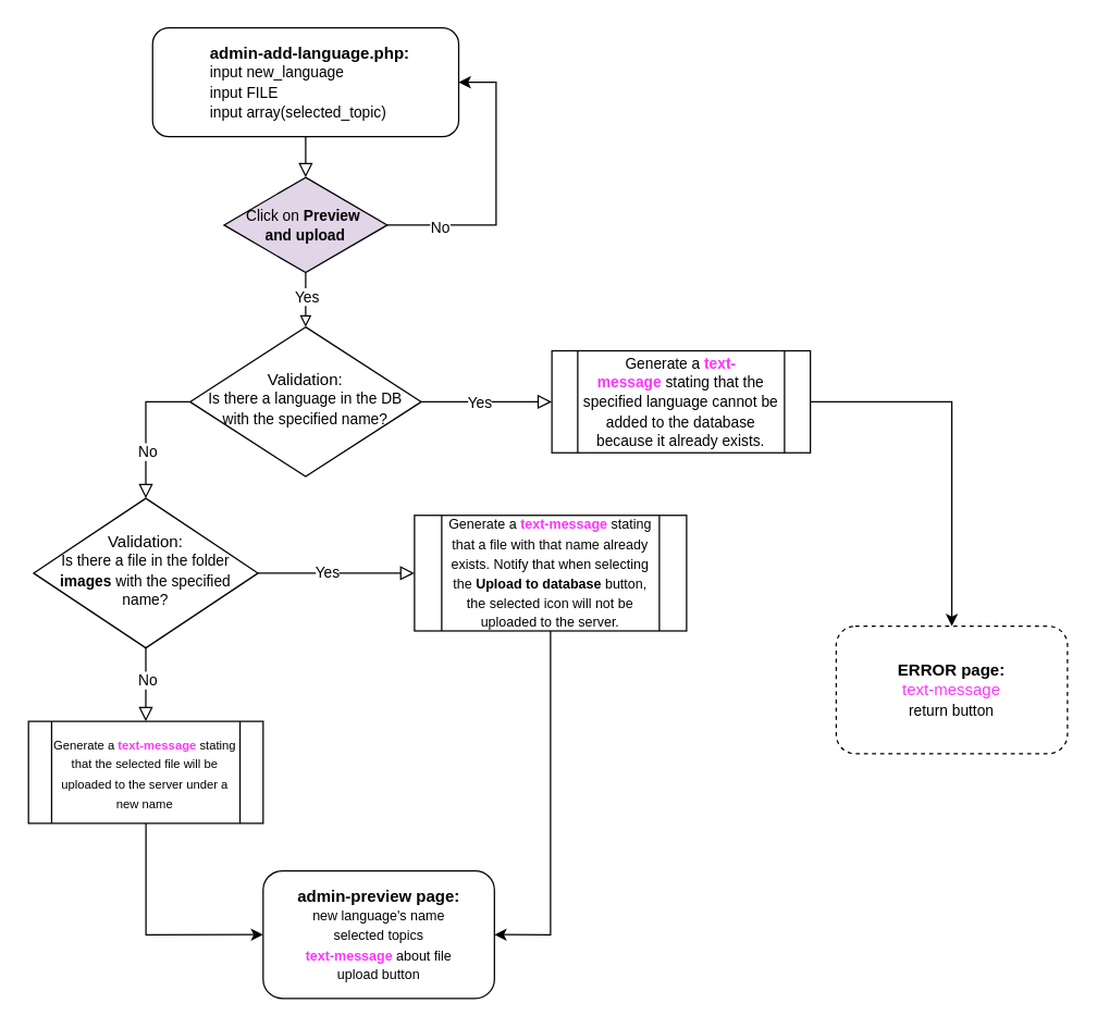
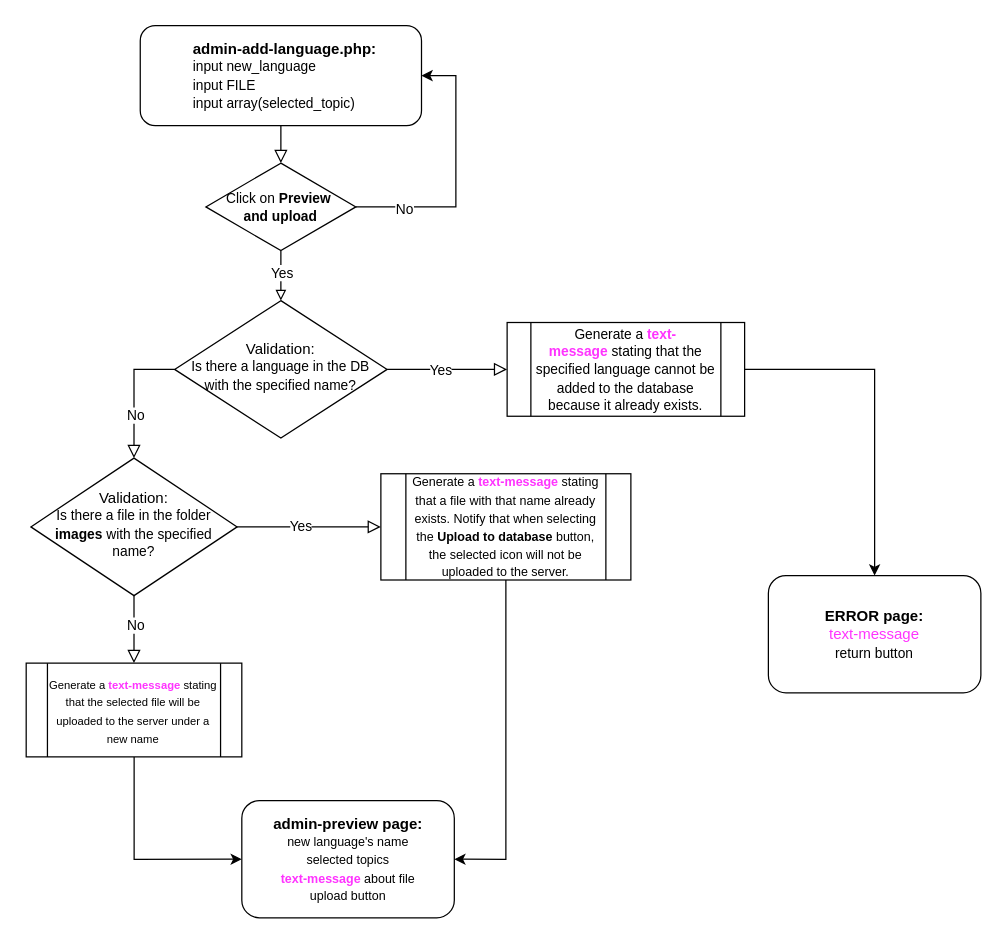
  <mxCell id="0" />
  <mxCell id="1" parent="0" />
  <mxCell id="2" value="" style="rounded=0;html=1;jettySize=auto;orthogonalLoop=1;fontSize=11;endArrow=block;endFill=0;endSize=8;strokeWidth=1;shadow=0;labelBackgroundColor=none;edgeStyle=orthogonalEdgeStyle;entryX=0.5;entryY=0;entryDx=0;entryDy=0;" parent="1" source="3" target="21" edge="1"><mxGeometry relative="1" as="geometry"><mxPoint x="224" y="140" as="targetPoint" /></mxGeometry></mxCell>
  <mxCell id="3" value="&lt;blockquote style=&quot;margin: 0 0 0 40px; border: none; padding: 0px;&quot;&gt;&lt;div&gt;&lt;b&gt;admin-add-language.php:&lt;/b&gt;&lt;/div&gt;&lt;/blockquote&gt;&lt;blockquote style=&quot;margin: 0 0 0 40px; border: none; padding: 0px;&quot;&gt;&lt;font style=&quot;font-size: 11px;&quot;&gt;input new_language&lt;/font&gt;&lt;div&gt;&lt;font style=&quot;font-size: 11px;&quot;&gt;input FILE&lt;/font&gt;&lt;/div&gt;&lt;div&gt;&lt;font style=&quot;font-size: 11px;&quot;&gt;input array(selected_topic)&lt;/font&gt;&lt;/div&gt;&lt;/blockquote&gt;" style="rounded=1;whiteSpace=wrap;html=1;fontSize=12;glass=0;strokeWidth=1;shadow=0;align=left;" parent="1" vertex="1"><mxGeometry x="111.5" y="20" width="225" height="80" as="geometry" /></mxCell>
  <mxCell id="4" value="" style="rounded=0;html=1;jettySize=auto;orthogonalLoop=1;fontSize=11;endArrow=block;endFill=0;endSize=8;strokeWidth=1;shadow=0;labelBackgroundColor=none;edgeStyle=orthogonalEdgeStyle;exitX=0;exitY=0.5;exitDx=0;exitDy=0;" parent="1" source="8" target="14" edge="1"><mxGeometry y="20" relative="1" as="geometry"><mxPoint as="offset" /></mxGeometry></mxCell>
  <mxCell id="5" value="No" style="edgeLabel;html=1;align=center;verticalAlign=middle;resizable=0;points=[];" parent="4" vertex="1" connectable="0"><mxGeometry x="-0.363" y="1" relative="1" as="geometry"><mxPoint y="36" as="offset" /></mxGeometry></mxCell>
  <mxCell id="6" value="" style="edgeStyle=orthogonalEdgeStyle;rounded=0;html=1;jettySize=auto;orthogonalLoop=1;fontSize=11;endArrow=block;endFill=0;endSize=8;strokeWidth=1;shadow=0;labelBackgroundColor=none;entryX=0;entryY=0.5;entryDx=0;entryDy=0;" parent="1" source="8" target="16" edge="1"><mxGeometry y="10" relative="1" as="geometry"><mxPoint as="offset" /><mxPoint x="354" y="250" as="targetPoint" /></mxGeometry></mxCell>
  <mxCell id="7" value="Yes" style="edgeLabel;html=1;align=center;verticalAlign=middle;resizable=0;points=[];" parent="6" vertex="1" connectable="0"><mxGeometry x="-0.117" y="-1" relative="1" as="geometry"><mxPoint y="-1" as="offset" /></mxGeometry></mxCell>
  <mxCell id="8" value="Validation:&lt;div&gt;&lt;font style=&quot;font-size: 11px;&quot;&gt;Is there a language in the DB with the specified name?&lt;/font&gt;&lt;/div&gt;" style="rhombus;whiteSpace=wrap;html=1;shadow=0;fontFamily=Helvetica;fontSize=12;align=center;strokeWidth=1;spacing=6;spacingTop=-4;" parent="1" vertex="1"><mxGeometry x="139" y="240" width="170" height="110" as="geometry" /></mxCell>
- <mxCell id="9" value="&lt;font&gt;&lt;b style=&quot;&quot;&gt;ERROR page:&lt;/b&gt;&lt;/font&gt;&lt;div&gt;&lt;font style=&quot;color: rgb(255, 51, 255);&quot;&gt;text-message&lt;br&gt;&lt;/font&gt;&lt;div&gt;&lt;span style=&quot;font-size: 11px;&quot;&gt;return button&lt;/span&gt;&lt;/div&gt;&lt;/div&gt;" style="rounded=1;whiteSpace=wrap;html=1;fontSize=12;glass=0;strokeWidth=1;shadow=0;dashed=1;" parent="1" vertex="1"><mxGeometry x="614" y="460" width="170" height="93.75" as="geometry" /></mxCell>
+ <mxCell id="9" value="&lt;font&gt;&lt;b style=&quot;&quot;&gt;ERROR page:&lt;/b&gt;&lt;/font&gt;&lt;div&gt;&lt;font style=&quot;color: rgb(255, 51, 255);&quot;&gt;text-message&lt;br&gt;&lt;/font&gt;&lt;div&gt;&lt;span style=&quot;font-size: 11px;&quot;&gt;return button&lt;/span&gt;&lt;/div&gt;&lt;/div&gt;" style="rounded=1;whiteSpace=wrap;html=1;fontSize=12;glass=0;strokeWidth=1;shadow=0;" parent="1" vertex="1"><mxGeometry x="614" y="460" width="170" height="93.75" as="geometry" /></mxCell>
  <mxCell id="10" value="" style="rounded=0;html=1;jettySize=auto;orthogonalLoop=1;fontSize=11;endArrow=block;endFill=0;endSize=8;strokeWidth=1;shadow=0;labelBackgroundColor=none;edgeStyle=orthogonalEdgeStyle;entryX=0.5;entryY=0;entryDx=0;entryDy=0;" parent="1" source="14" target="23" edge="1"><mxGeometry x="0.333" y="20" relative="1" as="geometry"><mxPoint as="offset" /><mxPoint x="106.5" y="540" as="targetPoint" /></mxGeometry></mxCell>
  <mxCell id="11" value="No" style="edgeLabel;html=1;align=center;verticalAlign=middle;resizable=0;points=[];" parent="10" vertex="1" connectable="0"><mxGeometry x="-0.148" y="1" relative="1" as="geometry"><mxPoint as="offset" /></mxGeometry></mxCell>
  <mxCell id="12" value="" style="edgeStyle=orthogonalEdgeStyle;rounded=0;html=1;jettySize=auto;orthogonalLoop=1;fontSize=11;endArrow=block;endFill=0;endSize=8;strokeWidth=1;shadow=0;labelBackgroundColor=none;entryX=0;entryY=0.5;entryDx=0;entryDy=0;" parent="1" source="14" target="26" edge="1"><mxGeometry y="10" relative="1" as="geometry"><mxPoint as="offset" /><mxPoint x="298" y="421" as="targetPoint" /></mxGeometry></mxCell>
  <mxCell id="13" value="Yes" style="edgeLabel;html=1;align=center;verticalAlign=middle;resizable=0;points=[];" parent="12" vertex="1" connectable="0"><mxGeometry x="-0.137" y="1" relative="1" as="geometry"><mxPoint as="offset" /></mxGeometry></mxCell>
  <mxCell id="14" value="Validation:&lt;div&gt;&lt;font style=&quot;font-size: 11px;&quot;&gt;Is there a file in the folder &lt;b&gt;images &lt;/b&gt;with the specified name?&lt;/font&gt;&lt;/div&gt;" style="rhombus;whiteSpace=wrap;html=1;shadow=0;fontFamily=Helvetica;fontSize=12;align=center;strokeWidth=1;spacing=6;spacingTop=-4;" parent="1" vertex="1"><mxGeometry x="24" y="366" width="165" height="110" as="geometry" /></mxCell>
  <mxCell id="15" style="edgeStyle=orthogonalEdgeStyle;rounded=0;orthogonalLoop=1;jettySize=auto;html=1;entryX=0.5;entryY=0;entryDx=0;entryDy=0;" parent="1" source="16" target="9" edge="1"><mxGeometry relative="1" as="geometry" /></mxCell>
  <mxCell id="16" value="&lt;span style=&quot;font-size: 11px;&quot;&gt;Generate a &lt;b&gt;&lt;font style=&quot;color: rgb(255, 51, 255);&quot;&gt;text-&lt;/font&gt;&lt;/b&gt;&lt;/span&gt;&lt;b style=&quot;font-size: 11px;&quot;&gt;&lt;font style=&quot;color: rgb(255, 51, 255);&quot;&gt;message&lt;/font&gt;&amp;nbsp;&lt;/b&gt;&lt;span style=&quot;font-size: 11px;&quot;&gt;stating that the specified language cannot be added to the database because it already exists.&lt;/span&gt;" style="shape=process;whiteSpace=wrap;html=1;backgroundOutline=1;" parent="1" vertex="1"><mxGeometry x="405" y="257.5" width="190" height="75" as="geometry" /></mxCell>
  <mxCell id="17" style="edgeStyle=orthogonalEdgeStyle;rounded=0;orthogonalLoop=1;jettySize=auto;html=1;entryX=0.5;entryY=0;entryDx=0;entryDy=0;endArrow=block;endFill=0;" parent="1" source="21" target="8" edge="1"><mxGeometry relative="1" as="geometry" /></mxCell>
  <mxCell id="18" value="Yes" style="edgeLabel;html=1;align=center;verticalAlign=middle;resizable=0;points=[];" parent="17" vertex="1" connectable="0"><mxGeometry x="0.249" relative="1" as="geometry"><mxPoint y="-8" as="offset" /></mxGeometry></mxCell>
  <mxCell id="19" style="edgeStyle=orthogonalEdgeStyle;rounded=0;orthogonalLoop=1;jettySize=auto;html=1;entryX=1;entryY=0.5;entryDx=0;entryDy=0;exitX=1;exitY=0.5;exitDx=0;exitDy=0;" parent="1" source="21" target="3" edge="1"><mxGeometry relative="1" as="geometry"><Array as="points"><mxPoint x="364" y="165" /><mxPoint x="364" y="60" /></Array></mxGeometry></mxCell>
  <mxCell id="20" value="No" style="edgeLabel;html=1;align=center;verticalAlign=middle;resizable=0;points=[];" parent="19" vertex="1" connectable="0"><mxGeometry x="-0.638" y="-1" relative="1" as="geometry"><mxPoint as="offset" /></mxGeometry></mxCell>
- <mxCell id="21" value="&lt;font style=&quot;font-size: 11px;&quot;&gt;Click on&amp;nbsp;&lt;/font&gt;&lt;span style=&quot;font-size: 11px; background-color: transparent; color: light-dark(rgb(0, 0, 0), rgb(255, 255, 255));&quot;&gt;&lt;b&gt;Preview&amp;nbsp;&lt;/b&gt;&lt;/span&gt;&lt;div&gt;&lt;span style=&quot;font-size: 11px; background-color: transparent; color: light-dark(rgb(0, 0, 0), rgb(255, 255, 255));&quot;&gt;&lt;b&gt;and upload&lt;/b&gt;&lt;/span&gt;&lt;/div&gt;" style="rhombus;whiteSpace=wrap;html=1;fillColor=#e1d5e7;" parent="1" vertex="1"><mxGeometry x="164" y="130" width="120" height="70" as="geometry" /></mxCell>
+ <mxCell id="21" value="&lt;font style=&quot;font-size: 11px;&quot;&gt;Click on&amp;nbsp;&lt;/font&gt;&lt;span style=&quot;font-size: 11px; background-color: transparent; color: light-dark(rgb(0, 0, 0), rgb(255, 255, 255));&quot;&gt;&lt;b&gt;Preview&amp;nbsp;&lt;/b&gt;&lt;/span&gt;&lt;div&gt;&lt;span style=&quot;font-size: 11px; background-color: transparent; color: light-dark(rgb(0, 0, 0), rgb(255, 255, 255));&quot;&gt;&lt;b&gt;and upload&lt;/b&gt;&lt;/span&gt;&lt;/div&gt;" style="rhombus;whiteSpace=wrap;html=1;" parent="1" vertex="1"><mxGeometry x="164" y="130" width="120" height="70" as="geometry" /></mxCell>
  <mxCell id="22" style="edgeStyle=orthogonalEdgeStyle;rounded=0;orthogonalLoop=1;jettySize=auto;html=1;entryX=0;entryY=0.5;entryDx=0;entryDy=0;" parent="1" source="23" target="24" edge="1"><mxGeometry relative="1" as="geometry" /></mxCell>
  <mxCell id="23" value="&lt;div&gt;&lt;font style=&quot;font-size: 9px;&quot;&gt;Generate a &lt;b style=&quot;&quot;&gt;&lt;font style=&quot;color: rgb(255, 51, 255);&quot;&gt;text-message&lt;/font&gt;&lt;/b&gt; stating that the selected file will be uploaded to the server under a new name&lt;/font&gt;&lt;/div&gt;" style="shape=process;whiteSpace=wrap;html=1;backgroundOutline=1;" parent="1" vertex="1"><mxGeometry x="20.25" y="530" width="172.5" height="75" as="geometry" /></mxCell>
  <mxCell id="24" value="&lt;font&gt;&lt;b style=&quot;&quot;&gt;admin-preview page:&lt;/b&gt;&lt;/font&gt;&lt;div&gt;&lt;font style=&quot;font-size: 10px;&quot;&gt;new language's name&lt;/font&gt;&lt;/div&gt;&lt;div&gt;&lt;font style=&quot;font-size: 10px;&quot;&gt;selected topics&lt;/font&gt;&lt;/div&gt;&lt;div&gt;&lt;font style=&quot;font-size: 10px;&quot;&gt;&lt;b&gt;&lt;font style=&quot;color: rgb(255, 51, 255);&quot;&gt;text-message&lt;/font&gt;&lt;/b&gt; about file&lt;br&gt;&lt;/font&gt;&lt;div&gt;&lt;font style=&quot;font-size: 10px;&quot;&gt;upload button&lt;/font&gt;&lt;/div&gt;&lt;/div&gt;" style="rounded=1;whiteSpace=wrap;html=1;fontSize=12;glass=0;strokeWidth=1;shadow=0;" parent="1" vertex="1"><mxGeometry x="192.75" y="640" width="170" height="93.75" as="geometry" /></mxCell>
  <mxCell id="25" style="edgeStyle=orthogonalEdgeStyle;rounded=0;orthogonalLoop=1;jettySize=auto;html=1;entryX=1;entryY=0.5;entryDx=0;entryDy=0;" parent="1" source="26" target="24" edge="1"><mxGeometry relative="1" as="geometry" /></mxCell>
  <mxCell id="26" value="&lt;font size=&quot;1&quot;&gt;Generate a &lt;b&gt;&lt;font style=&quot;color: rgb(255, 51, 255);&quot;&gt;text-message&lt;/font&gt;&lt;/b&gt; stating that a file with that name already exists. Notify that when selecting the &lt;b&gt;Upload to database&lt;/b&gt;&amp;nbsp;button, the selected icon will not be uploaded to the server.&lt;/font&gt;" style="shape=process;whiteSpace=wrap;html=1;backgroundOutline=1;" parent="1" vertex="1"><mxGeometry x="304" y="378.5" width="200" height="85" as="geometry" /></mxCell>
